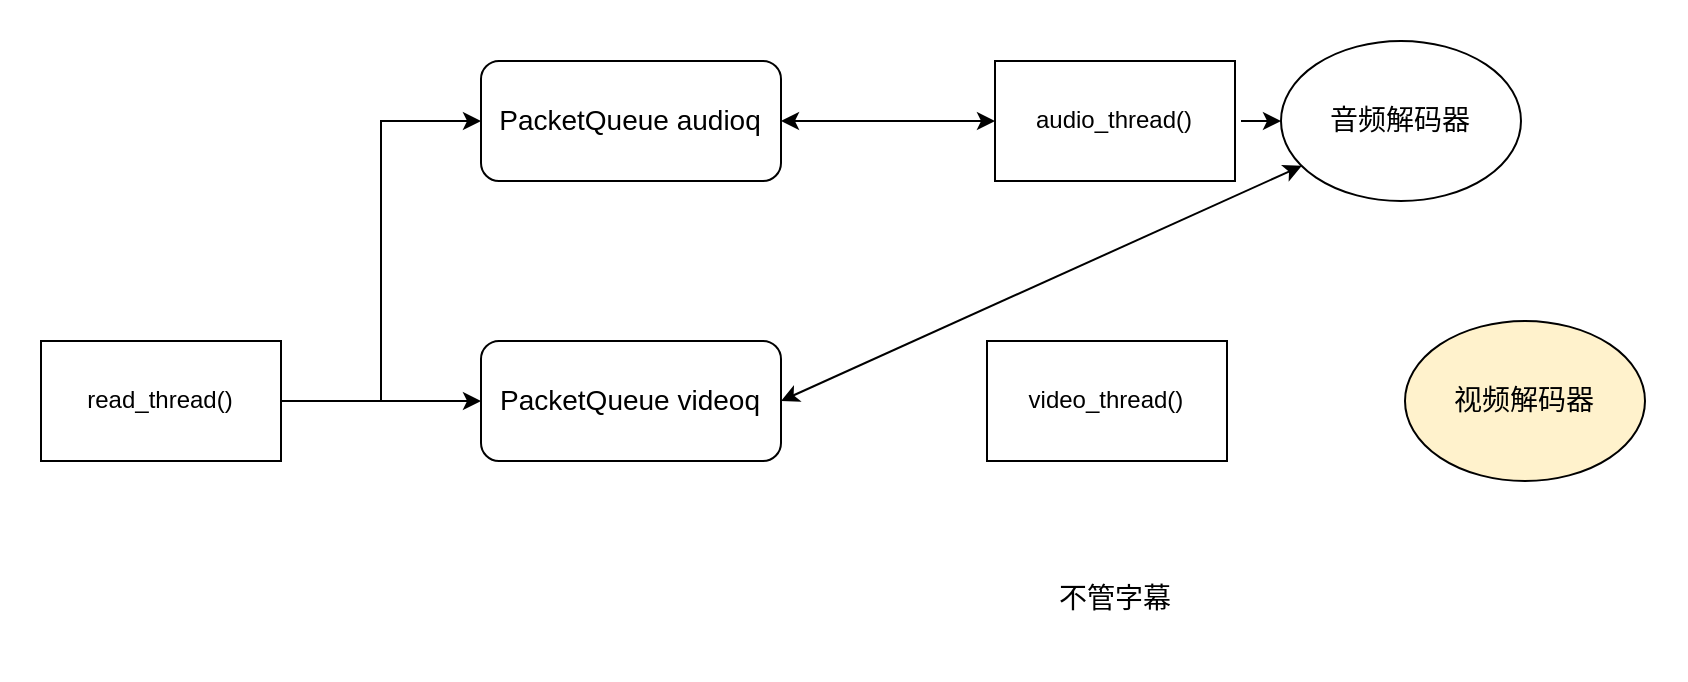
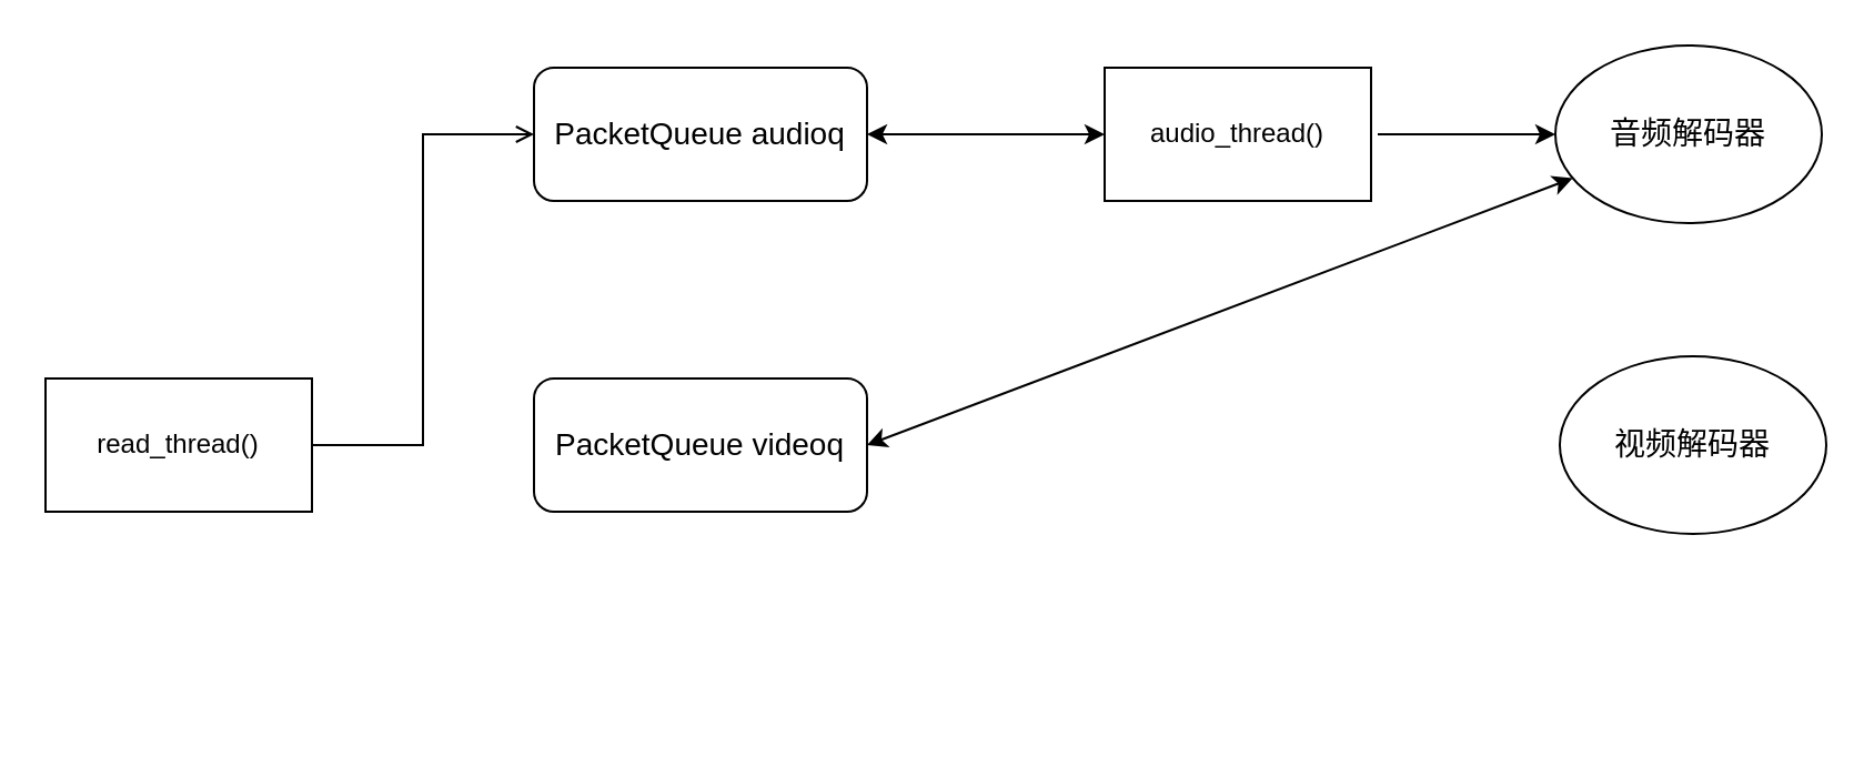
  <mxCell id="0" />
  <mxCell id="1" parent="0" />
- <mxCell id="2" style="edgeStyle=orthogonalEdgeStyle;rounded=0;orthogonalLoop=1;jettySize=auto;html=1;exitX=1;exitY=0.5;exitDx=0;exitDy=0;entryX=0;entryY=0.5;entryDx=0;entryDy=0;fontSize=14;" edge="1" parent="1" source="4" target="8"><mxGeometry relative="1" as="geometry" /></mxCell>
- <mxCell id="3" style="edgeStyle=orthogonalEdgeStyle;rounded=0;orthogonalLoop=1;jettySize=auto;html=1;exitX=1;exitY=0.5;exitDx=0;exitDy=0;fontSize=14;" edge="1" parent="1" source="4" target="9"><mxGeometry relative="1" as="geometry" /></mxCell>
+ <mxCell id="2" style="edgeStyle=orthogonalEdgeStyle;rounded=0;orthogonalLoop=1;jettySize=auto;html=1;exitX=1;exitY=0.5;exitDx=0;exitDy=0;entryX=0;entryY=0.5;entryDx=0;entryDy=0;fontSize=14;endArrow=open;" edge="1" parent="1" source="4" target="8"><mxGeometry relative="1" as="geometry" /></mxCell>
  <mxCell id="4" value="read_thread()" style="rounded=0;whiteSpace=wrap;html=1;" parent="1" vertex="1"><mxGeometry x="20" y="170" width="120" height="60" as="geometry" /></mxCell>
  <mxCell id="5" value="audio_thread()" style="rounded=0;whiteSpace=wrap;html=1;" parent="1" vertex="1"><mxGeometry x="497" y="30" width="120" height="60" as="geometry" /></mxCell>
- <mxCell id="6" value="video_thread()" style="rounded=0;whiteSpace=wrap;html=1;" parent="1" vertex="1"><mxGeometry x="493" y="170" width="120" height="60" as="geometry" /></mxCell>
- <mxCell id="7" value="不管字幕" style="text;strokeColor=none;fillColor=none;html=1;fontSize=14;fontStyle=0;verticalAlign=middle;align=center;" vertex="1" parent="1"><mxGeometry x="507" y="279" width="100" height="40" as="geometry" /></mxCell>
  <mxCell id="8" value="PacketQueue audioq" style="rounded=1;whiteSpace=wrap;html=1;fontSize=14;" vertex="1" parent="1"><mxGeometry x="240" y="30" width="150" height="60" as="geometry" /></mxCell>
  <mxCell id="9" value="PacketQueue videoq" style="rounded=1;whiteSpace=wrap;html=1;fontSize=14;" vertex="1" parent="1"><mxGeometry x="240" y="170" width="150" height="60" as="geometry" /></mxCell>
- <mxCell id="10" value="音频解码器" style="ellipse;whiteSpace=wrap;html=1;fontSize=14;" vertex="1" parent="1"><mxGeometry x="640" y="20" width="120" height="80" as="geometry" /></mxCell>
- <mxCell id="11" value="视频解码器" style="ellipse;whiteSpace=wrap;html=1;fontSize=14;fillColor=#fff2cc;" vertex="1" parent="1"><mxGeometry x="702" y="160" width="120" height="80" as="geometry" /></mxCell>
+ <mxCell id="10" value="音频解码器" style="ellipse;whiteSpace=wrap;html=1;fontSize=14;" vertex="1" parent="1"><mxGeometry x="700" y="20" width="120" height="80" as="geometry" /></mxCell>
+ <mxCell id="11" value="视频解码器" style="ellipse;whiteSpace=wrap;html=1;fontSize=14;" vertex="1" parent="1"><mxGeometry x="702" y="160" width="120" height="80" as="geometry" /></mxCell>
  <mxCell id="12" value="" style="endArrow=classic;startArrow=classic;html=1;rounded=0;fontSize=14;exitX=1;exitY=0.5;exitDx=0;exitDy=0;entryX=0;entryY=0.5;entryDx=0;entryDy=0;" edge="1" parent="1" source="8" target="5"><mxGeometry width="50" height="50" relative="1" as="geometry"><mxPoint x="390" y="95" as="sourcePoint" /><mxPoint x="440" y="45" as="targetPoint" /></mxGeometry></mxCell>
  <mxCell id="13" value="" style="endArrow=classic;startArrow=classic;html=1;rounded=0;fontSize=14;exitX=1;exitY=0.5;exitDx=0;exitDy=0;" edge="1" parent="1" source="9" target="10"><mxGeometry width="50" height="50" relative="1" as="geometry"><mxPoint x="420" y="235" as="sourcePoint" /><mxPoint x="470" y="185" as="targetPoint" /></mxGeometry></mxCell>
  <mxCell id="14" value="" style="endArrow=classic;html=1;rounded=0;fontSize=14;entryX=0;entryY=0.5;entryDx=0;entryDy=0;" edge="1" parent="1" target="10"><mxGeometry width="50" height="50" relative="1" as="geometry"><mxPoint x="620" y="60" as="sourcePoint" /><mxPoint x="663" y="15" as="targetPoint" /></mxGeometry></mxCell>
